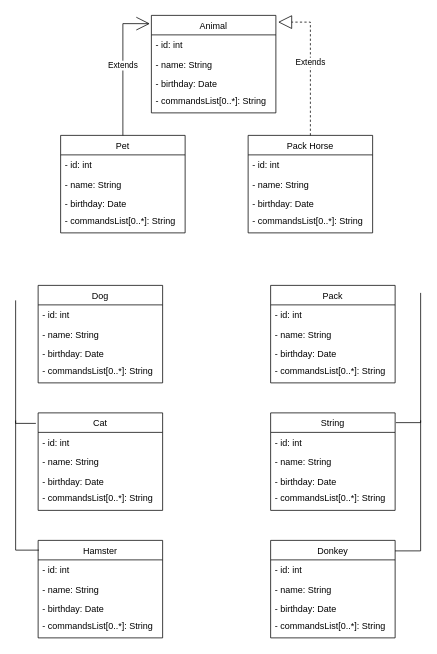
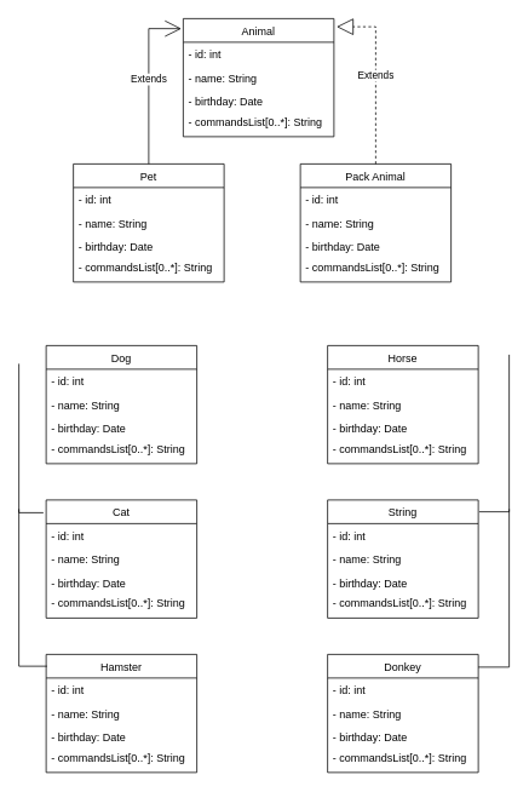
  <mxCell id="0" />
  <mxCell id="1" parent="0" />
  <mxCell id="2" value="Animal" style="swimlane;fontStyle=0;childLayout=stackLayout;horizontal=1;startSize=26;fillColor=none;horizontalStack=0;resizeParent=1;resizeParentMax=0;resizeLast=0;collapsible=1;marginBottom=0;" vertex="1" parent="1"><mxGeometry x="201" y="20" width="166" height="130" as="geometry" /></mxCell>
  <mxCell id="3" value="- id: int" style="text;strokeColor=none;fillColor=none;align=left;verticalAlign=top;spacingLeft=4;spacingRight=4;overflow=hidden;rotatable=0;points=[[0,0.5],[1,0.5]];portConstraint=eastwest;" vertex="1" parent="2"><mxGeometry y="26" width="166" height="26" as="geometry" /></mxCell>
  <mxCell id="4" value="- name: String" style="text;strokeColor=none;fillColor=none;align=left;verticalAlign=top;spacingLeft=4;spacingRight=4;overflow=hidden;rotatable=0;points=[[0,0.5],[1,0.5]];portConstraint=eastwest;" vertex="1" parent="2"><mxGeometry y="52" width="166" height="26" as="geometry" /></mxCell>
  <mxCell id="5" value="- birthday: Date" style="text;strokeColor=none;fillColor=none;align=left;verticalAlign=top;spacingLeft=4;spacingRight=4;overflow=hidden;rotatable=0;points=[[0,0.5],[1,0.5]];portConstraint=eastwest;" vertex="1" parent="2"><mxGeometry y="78" width="166" height="22" as="geometry" /></mxCell>
  <mxCell id="6" value="- commandsList[0..*]: String" style="text;strokeColor=none;fillColor=none;align=left;verticalAlign=top;spacingLeft=4;spacingRight=4;overflow=hidden;rotatable=0;points=[[0,0.5],[1,0.5]];portConstraint=eastwest;" vertex="1" parent="2"><mxGeometry y="100" width="166" height="30" as="geometry" /></mxCell>
  <mxCell id="7" value="Pet" style="swimlane;fontStyle=0;childLayout=stackLayout;horizontal=1;startSize=26;fillColor=none;horizontalStack=0;resizeParent=1;resizeParentMax=0;resizeLast=0;collapsible=1;marginBottom=0;" vertex="1" parent="1"><mxGeometry x="80" y="180" width="166" height="130" as="geometry" /></mxCell>
  <mxCell id="8" value="- id: int" style="text;strokeColor=none;fillColor=none;align=left;verticalAlign=top;spacingLeft=4;spacingRight=4;overflow=hidden;rotatable=0;points=[[0,0.5],[1,0.5]];portConstraint=eastwest;" vertex="1" parent="7"><mxGeometry y="26" width="166" height="26" as="geometry" /></mxCell>
  <mxCell id="9" value="- name: String" style="text;strokeColor=none;fillColor=none;align=left;verticalAlign=top;spacingLeft=4;spacingRight=4;overflow=hidden;rotatable=0;points=[[0,0.5],[1,0.5]];portConstraint=eastwest;" vertex="1" parent="7"><mxGeometry y="52" width="166" height="26" as="geometry" /></mxCell>
  <mxCell id="10" value="- birthday: Date" style="text;strokeColor=none;fillColor=none;align=left;verticalAlign=top;spacingLeft=4;spacingRight=4;overflow=hidden;rotatable=0;points=[[0,0.5],[1,0.5]];portConstraint=eastwest;" vertex="1" parent="7"><mxGeometry y="78" width="166" height="22" as="geometry" /></mxCell>
  <mxCell id="11" value="- commandsList[0..*]: String" style="text;strokeColor=none;fillColor=none;align=left;verticalAlign=top;spacingLeft=4;spacingRight=4;overflow=hidden;rotatable=0;points=[[0,0.5],[1,0.5]];portConstraint=eastwest;" vertex="1" parent="7"><mxGeometry y="100" width="166" height="30" as="geometry" /></mxCell>
- <mxCell id="12" value="Pack Horse" style="swimlane;fontStyle=0;childLayout=stackLayout;horizontal=1;startSize=26;fillColor=none;horizontalStack=0;resizeParent=1;resizeParentMax=0;resizeLast=0;collapsible=1;marginBottom=0;" vertex="1" parent="1"><mxGeometry x="330" y="180" width="166" height="130" as="geometry" /></mxCell>
+ <mxCell id="12" value="Pack Animal" style="swimlane;fontStyle=0;childLayout=stackLayout;horizontal=1;startSize=26;fillColor=none;horizontalStack=0;resizeParent=1;resizeParentMax=0;resizeLast=0;collapsible=1;marginBottom=0;" vertex="1" parent="1"><mxGeometry x="330" y="180" width="166" height="130" as="geometry" /></mxCell>
  <mxCell id="13" value="- id: int" style="text;strokeColor=none;fillColor=none;align=left;verticalAlign=top;spacingLeft=4;spacingRight=4;overflow=hidden;rotatable=0;points=[[0,0.5],[1,0.5]];portConstraint=eastwest;" vertex="1" parent="12"><mxGeometry y="26" width="166" height="26" as="geometry" /></mxCell>
  <mxCell id="14" value="- name: String" style="text;strokeColor=none;fillColor=none;align=left;verticalAlign=top;spacingLeft=4;spacingRight=4;overflow=hidden;rotatable=0;points=[[0,0.5],[1,0.5]];portConstraint=eastwest;" vertex="1" parent="12"><mxGeometry y="52" width="166" height="26" as="geometry" /></mxCell>
  <mxCell id="15" value="- birthday: Date" style="text;strokeColor=none;fillColor=none;align=left;verticalAlign=top;spacingLeft=4;spacingRight=4;overflow=hidden;rotatable=0;points=[[0,0.5],[1,0.5]];portConstraint=eastwest;" vertex="1" parent="12"><mxGeometry y="78" width="166" height="22" as="geometry" /></mxCell>
  <mxCell id="16" value="- commandsList[0..*]: String" style="text;strokeColor=none;fillColor=none;align=left;verticalAlign=top;spacingLeft=4;spacingRight=4;overflow=hidden;rotatable=0;points=[[0,0.5],[1,0.5]];portConstraint=eastwest;" vertex="1" parent="12"><mxGeometry y="100" width="166" height="30" as="geometry" /></mxCell>
  <mxCell id="17" value="Dog" style="swimlane;fontStyle=0;childLayout=stackLayout;horizontal=1;startSize=26;fillColor=none;horizontalStack=0;resizeParent=1;resizeParentMax=0;resizeLast=0;collapsible=1;marginBottom=0;" vertex="1" parent="1"><mxGeometry x="50" y="380" width="166" height="130" as="geometry" /></mxCell>
  <mxCell id="18" value="- id: int" style="text;strokeColor=none;fillColor=none;align=left;verticalAlign=top;spacingLeft=4;spacingRight=4;overflow=hidden;rotatable=0;points=[[0,0.5],[1,0.5]];portConstraint=eastwest;" vertex="1" parent="17"><mxGeometry y="26" width="166" height="26" as="geometry" /></mxCell>
  <mxCell id="19" value="- name: String" style="text;strokeColor=none;fillColor=none;align=left;verticalAlign=top;spacingLeft=4;spacingRight=4;overflow=hidden;rotatable=0;points=[[0,0.5],[1,0.5]];portConstraint=eastwest;" vertex="1" parent="17"><mxGeometry y="52" width="166" height="26" as="geometry" /></mxCell>
  <mxCell id="20" value="- birthday: Date" style="text;strokeColor=none;fillColor=none;align=left;verticalAlign=top;spacingLeft=4;spacingRight=4;overflow=hidden;rotatable=0;points=[[0,0.5],[1,0.5]];portConstraint=eastwest;" vertex="1" parent="17"><mxGeometry y="78" width="166" height="22" as="geometry" /></mxCell>
  <mxCell id="21" value="- commandsList[0..*]: String" style="text;strokeColor=none;fillColor=none;align=left;verticalAlign=top;spacingLeft=4;spacingRight=4;overflow=hidden;rotatable=0;points=[[0,0.5],[1,0.5]];portConstraint=eastwest;" vertex="1" parent="17"><mxGeometry y="100" width="166" height="30" as="geometry" /></mxCell>
  <mxCell id="22" value="Cat" style="swimlane;fontStyle=0;childLayout=stackLayout;horizontal=1;startSize=26;fillColor=none;horizontalStack=0;resizeParent=1;resizeParentMax=0;resizeLast=0;collapsible=1;marginBottom=0;" vertex="1" parent="1"><mxGeometry x="50" y="550" width="166" height="130" as="geometry" /></mxCell>
  <mxCell id="23" value="- id: int" style="text;strokeColor=none;fillColor=none;align=left;verticalAlign=top;spacingLeft=4;spacingRight=4;overflow=hidden;rotatable=0;points=[[0,0.5],[1,0.5]];portConstraint=eastwest;" vertex="1" parent="22"><mxGeometry y="26" width="166" height="26" as="geometry" /></mxCell>
  <mxCell id="24" value="- name: String" style="text;strokeColor=none;fillColor=none;align=left;verticalAlign=top;spacingLeft=4;spacingRight=4;overflow=hidden;rotatable=0;points=[[0,0.5],[1,0.5]];portConstraint=eastwest;" vertex="1" parent="22"><mxGeometry y="52" width="166" height="26" as="geometry" /></mxCell>
  <mxCell id="25" value="- birthday: Date" style="text;strokeColor=none;fillColor=none;align=left;verticalAlign=top;spacingLeft=4;spacingRight=4;overflow=hidden;rotatable=0;points=[[0,0.5],[1,0.5]];portConstraint=eastwest;" vertex="1" parent="22"><mxGeometry y="78" width="166" height="22" as="geometry" /></mxCell>
  <mxCell id="26" value="- commandsList[0..*]: String" style="text;strokeColor=none;fillColor=none;align=left;verticalAlign=top;spacingLeft=4;spacingRight=4;overflow=hidden;rotatable=0;points=[[0,0.5],[1,0.5]];portConstraint=eastwest;" vertex="1" parent="22"><mxGeometry y="100" width="166" height="30" as="geometry" /></mxCell>
  <mxCell id="27" value="Hamster" style="swimlane;fontStyle=0;childLayout=stackLayout;horizontal=1;startSize=26;fillColor=none;horizontalStack=0;resizeParent=1;resizeParentMax=0;resizeLast=0;collapsible=1;marginBottom=0;" vertex="1" parent="1"><mxGeometry x="50" y="720" width="166" height="130" as="geometry" /></mxCell>
  <mxCell id="28" value="- id: int" style="text;strokeColor=none;fillColor=none;align=left;verticalAlign=top;spacingLeft=4;spacingRight=4;overflow=hidden;rotatable=0;points=[[0,0.5],[1,0.5]];portConstraint=eastwest;" vertex="1" parent="27"><mxGeometry y="26" width="166" height="26" as="geometry" /></mxCell>
  <mxCell id="29" value="- name: String" style="text;strokeColor=none;fillColor=none;align=left;verticalAlign=top;spacingLeft=4;spacingRight=4;overflow=hidden;rotatable=0;points=[[0,0.5],[1,0.5]];portConstraint=eastwest;" vertex="1" parent="27"><mxGeometry y="52" width="166" height="26" as="geometry" /></mxCell>
  <mxCell id="30" value="- birthday: Date" style="text;strokeColor=none;fillColor=none;align=left;verticalAlign=top;spacingLeft=4;spacingRight=4;overflow=hidden;rotatable=0;points=[[0,0.5],[1,0.5]];portConstraint=eastwest;" vertex="1" parent="27"><mxGeometry y="78" width="166" height="22" as="geometry" /></mxCell>
  <mxCell id="31" value="- commandsList[0..*]: String" style="text;strokeColor=none;fillColor=none;align=left;verticalAlign=top;spacingLeft=4;spacingRight=4;overflow=hidden;rotatable=0;points=[[0,0.5],[1,0.5]];portConstraint=eastwest;" vertex="1" parent="27"><mxGeometry y="100" width="166" height="30" as="geometry" /></mxCell>
- <mxCell id="32" value="Pack" style="swimlane;fontStyle=0;childLayout=stackLayout;horizontal=1;startSize=26;fillColor=none;horizontalStack=0;resizeParent=1;resizeParentMax=0;resizeLast=0;collapsible=1;marginBottom=0;" vertex="1" parent="1"><mxGeometry x="360" y="380" width="166" height="130" as="geometry" /></mxCell>
+ <mxCell id="32" value="Horse" style="swimlane;fontStyle=0;childLayout=stackLayout;horizontal=1;startSize=26;fillColor=none;horizontalStack=0;resizeParent=1;resizeParentMax=0;resizeLast=0;collapsible=1;marginBottom=0;" vertex="1" parent="1"><mxGeometry x="360" y="380" width="166" height="130" as="geometry" /></mxCell>
  <mxCell id="33" value="- id: int" style="text;strokeColor=none;fillColor=none;align=left;verticalAlign=top;spacingLeft=4;spacingRight=4;overflow=hidden;rotatable=0;points=[[0,0.5],[1,0.5]];portConstraint=eastwest;" vertex="1" parent="32"><mxGeometry y="26" width="166" height="26" as="geometry" /></mxCell>
  <mxCell id="34" value="- name: String" style="text;strokeColor=none;fillColor=none;align=left;verticalAlign=top;spacingLeft=4;spacingRight=4;overflow=hidden;rotatable=0;points=[[0,0.5],[1,0.5]];portConstraint=eastwest;" vertex="1" parent="32"><mxGeometry y="52" width="166" height="26" as="geometry" /></mxCell>
  <mxCell id="35" value="- birthday: Date" style="text;strokeColor=none;fillColor=none;align=left;verticalAlign=top;spacingLeft=4;spacingRight=4;overflow=hidden;rotatable=0;points=[[0,0.5],[1,0.5]];portConstraint=eastwest;" vertex="1" parent="32"><mxGeometry y="78" width="166" height="22" as="geometry" /></mxCell>
  <mxCell id="36" value="- commandsList[0..*]: String" style="text;strokeColor=none;fillColor=none;align=left;verticalAlign=top;spacingLeft=4;spacingRight=4;overflow=hidden;rotatable=0;points=[[0,0.5],[1,0.5]];portConstraint=eastwest;" vertex="1" parent="32"><mxGeometry y="100" width="166" height="30" as="geometry" /></mxCell>
  <mxCell id="37" value="String" style="swimlane;fontStyle=0;childLayout=stackLayout;horizontal=1;startSize=26;fillColor=none;horizontalStack=0;resizeParent=1;resizeParentMax=0;resizeLast=0;collapsible=1;marginBottom=0;" vertex="1" parent="1"><mxGeometry x="360" y="550" width="166" height="130" as="geometry" /></mxCell>
  <mxCell id="38" value="- id: int" style="text;strokeColor=none;fillColor=none;align=left;verticalAlign=top;spacingLeft=4;spacingRight=4;overflow=hidden;rotatable=0;points=[[0,0.5],[1,0.5]];portConstraint=eastwest;" vertex="1" parent="37"><mxGeometry y="26" width="166" height="26" as="geometry" /></mxCell>
  <mxCell id="39" value="- name: String" style="text;strokeColor=none;fillColor=none;align=left;verticalAlign=top;spacingLeft=4;spacingRight=4;overflow=hidden;rotatable=0;points=[[0,0.5],[1,0.5]];portConstraint=eastwest;" vertex="1" parent="37"><mxGeometry y="52" width="166" height="26" as="geometry" /></mxCell>
  <mxCell id="40" value="- birthday: Date" style="text;strokeColor=none;fillColor=none;align=left;verticalAlign=top;spacingLeft=4;spacingRight=4;overflow=hidden;rotatable=0;points=[[0,0.5],[1,0.5]];portConstraint=eastwest;" vertex="1" parent="37"><mxGeometry y="78" width="166" height="22" as="geometry" /></mxCell>
  <mxCell id="41" value="- commandsList[0..*]: String" style="text;strokeColor=none;fillColor=none;align=left;verticalAlign=top;spacingLeft=4;spacingRight=4;overflow=hidden;rotatable=0;points=[[0,0.5],[1,0.5]];portConstraint=eastwest;" vertex="1" parent="37"><mxGeometry y="100" width="166" height="30" as="geometry" /></mxCell>
  <mxCell id="42" value="Donkey" style="swimlane;fontStyle=0;childLayout=stackLayout;horizontal=1;startSize=26;fillColor=none;horizontalStack=0;resizeParent=1;resizeParentMax=0;resizeLast=0;collapsible=1;marginBottom=0;" vertex="1" parent="1"><mxGeometry x="360" y="720" width="166" height="130" as="geometry" /></mxCell>
  <mxCell id="43" value="- id: int" style="text;strokeColor=none;fillColor=none;align=left;verticalAlign=top;spacingLeft=4;spacingRight=4;overflow=hidden;rotatable=0;points=[[0,0.5],[1,0.5]];portConstraint=eastwest;" vertex="1" parent="42"><mxGeometry y="26" width="166" height="26" as="geometry" /></mxCell>
  <mxCell id="44" value="- name: String" style="text;strokeColor=none;fillColor=none;align=left;verticalAlign=top;spacingLeft=4;spacingRight=4;overflow=hidden;rotatable=0;points=[[0,0.5],[1,0.5]];portConstraint=eastwest;" vertex="1" parent="42"><mxGeometry y="52" width="166" height="26" as="geometry" /></mxCell>
  <mxCell id="45" value="- birthday: Date" style="text;strokeColor=none;fillColor=none;align=left;verticalAlign=top;spacingLeft=4;spacingRight=4;overflow=hidden;rotatable=0;points=[[0,0.5],[1,0.5]];portConstraint=eastwest;" vertex="1" parent="42"><mxGeometry y="78" width="166" height="22" as="geometry" /></mxCell>
  <mxCell id="46" value="- commandsList[0..*]: String" style="text;strokeColor=none;fillColor=none;align=left;verticalAlign=top;spacingLeft=4;spacingRight=4;overflow=hidden;rotatable=0;points=[[0,0.5],[1,0.5]];portConstraint=eastwest;" vertex="1" parent="42"><mxGeometry y="100" width="166" height="30" as="geometry" /></mxCell>
  <mxCell id="47" value="Extends" style="endArrow=open;endSize=16;endFill=0;html=1;rounded=0;exitX=0.5;exitY=0;exitDx=0;exitDy=0;entryX=-0.012;entryY=0.085;entryDx=0;entryDy=0;entryPerimeter=0;" edge="1" parent="1" source="7" target="2"><mxGeometry width="160" relative="1" as="geometry"><mxPoint x="200" y="490" as="sourcePoint" /><mxPoint x="360" y="490" as="targetPoint" /><Array as="points"><mxPoint x="163" y="31" /></Array></mxGeometry></mxCell>
  <mxCell id="48" value="Extends" style="endArrow=block;endSize=16;endFill=0;html=1;rounded=0;exitX=0.5;exitY=0;exitDx=0;exitDy=0;entryX=1.018;entryY=0.069;entryDx=0;entryDy=0;entryPerimeter=0;dashed=1;" edge="1" parent="1" source="12" target="2"><mxGeometry width="160" relative="1" as="geometry"><mxPoint x="200" y="490" as="sourcePoint" /><mxPoint x="360" y="490" as="targetPoint" /><Array as="points"><mxPoint x="413" y="29" /></Array></mxGeometry></mxCell>
  <mxCell id="49" value="" style="endArrow=none;html=1;rounded=0;exitX=-0.018;exitY=0.108;exitDx=0;exitDy=0;exitPerimeter=0;" edge="1" parent="1" source="22"><mxGeometry width="50" height="50" relative="1" as="geometry"><mxPoint x="260" y="510" as="sourcePoint" /><mxPoint x="20" y="400" as="targetPoint" /><Array as="points"><mxPoint x="20" y="564" /></Array></mxGeometry></mxCell>
  <mxCell id="50" value="" style="endArrow=none;html=1;rounded=0;entryX=0.006;entryY=0.1;entryDx=0;entryDy=0;entryPerimeter=0;" edge="1" parent="1" target="27"><mxGeometry width="50" height="50" relative="1" as="geometry"><mxPoint x="20" y="560" as="sourcePoint" /><mxPoint x="310" y="460" as="targetPoint" /><Array as="points"><mxPoint x="20" y="733" /></Array></mxGeometry></mxCell>
  <mxCell id="51" value="" style="endArrow=none;html=1;rounded=0;exitX=1.006;exitY=0.1;exitDx=0;exitDy=0;exitPerimeter=0;" edge="1" parent="1" source="37"><mxGeometry width="50" height="50" relative="1" as="geometry"><mxPoint x="260" y="510" as="sourcePoint" /><mxPoint x="560" y="390" as="targetPoint" /><Array as="points"><mxPoint x="560" y="563" /></Array></mxGeometry></mxCell>
  <mxCell id="52" value="" style="endArrow=none;html=1;rounded=0;exitX=1;exitY=0.108;exitDx=0;exitDy=0;exitPerimeter=0;" edge="1" parent="1" source="42"><mxGeometry width="50" height="50" relative="1" as="geometry"><mxPoint x="260" y="510" as="sourcePoint" /><mxPoint x="560" y="560" as="targetPoint" /><Array as="points"><mxPoint x="560" y="734" /></Array></mxGeometry></mxCell>
